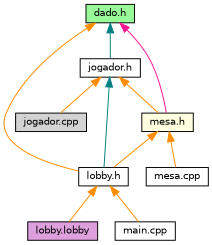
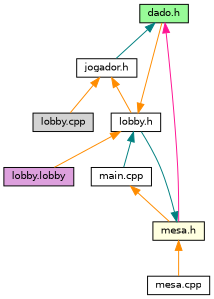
  digraph {
    node [color=black fillcolor=white fontname=Helvetica fontsize=10 shape=record style=filled]
    edge [color=darkorange dir=back fontname=Helvetica fontsize=10 labelfontname=Helvetica labelfontsize=10 style=solid]
    n1 [fillcolor=palegreen fontcolor=black height=0.2 label="dado.h" width=0.4]
    n2 [height=0.2 label="jogador.h" width=0.4]
    n3 [height=0.2 label="lobby.h" width=0.4]
    n4 [fillcolor=lightyellow height=0.2 label="mesa.h" width=0.4]
-   n5 [fillcolor=lightgrey height=0.2 label="jogador.cpp" width=0.4]
+   n5 [fillcolor=lightgrey height=0.2 label="lobby.cpp" width=0.4]
    n6 [fillcolor=plum height=0.2 label="lobby.lobby" width=0.4]
    n7 [height=0.2 label="main.cpp" width=0.4]
    n8 [height=0.2 label="mesa.cpp" width=0.4]
    n1 -> n2 [color=teal]
-   n1 -> n3
+   n3 -> n1
    n1 -> n4 [color=deeppink]
-   n2 -> n3 [color=teal]
-   n2 -> n4
+   n2 -> n3
+   n7 -> n4
    n2 -> n5
    n3 -> n6
-   n3 -> n7
-   n4 -> n3
+   n3 -> n7 [color=teal]
+   n4 -> n3 [color=teal]
    n4 -> n8
  }
